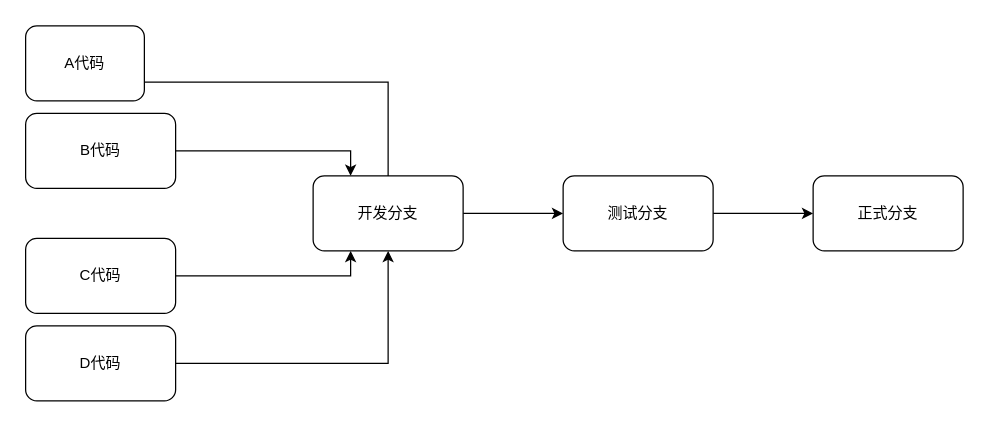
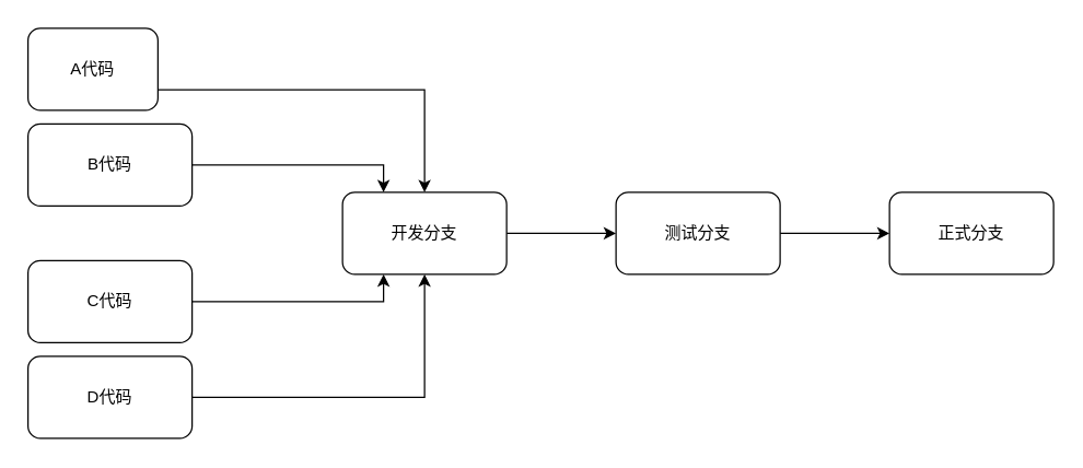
  <mxCell id="0" />
  <mxCell id="1" parent="0" />
- <mxCell id="2" value="" style="edgeStyle=orthogonalEdgeStyle;rounded=0;orthogonalLoop=1;jettySize=auto;html=1;exitX=1;exitY=0.75;exitDx=0;exitDy=0;endArrow=none;" parent="1" target="4" edge="1" source="8"><mxGeometry relative="1" as="geometry"><mxPoint x="160" y="170" as="sourcePoint" /></mxGeometry></mxCell>
+ <mxCell id="2" value="" style="edgeStyle=orthogonalEdgeStyle;rounded=0;orthogonalLoop=1;jettySize=auto;html=1;exitX=1;exitY=0.75;exitDx=0;exitDy=0;" parent="1" target="4" edge="1" source="8"><mxGeometry relative="1" as="geometry"><mxPoint x="160" y="170" as="sourcePoint" /></mxGeometry></mxCell>
  <mxCell id="3" value="" style="edgeStyle=orthogonalEdgeStyle;rounded=0;orthogonalLoop=1;jettySize=auto;html=1;" parent="1" source="4" target="6" edge="1"><mxGeometry relative="1" as="geometry" /></mxCell>
  <mxCell id="4" value="开发分支" style="rounded=1;whiteSpace=wrap;html=1;" parent="1" vertex="1"><mxGeometry x="250" y="140" width="120" height="60" as="geometry" /></mxCell>
  <mxCell id="5" value="" style="edgeStyle=orthogonalEdgeStyle;rounded=0;orthogonalLoop=1;jettySize=auto;html=1;" parent="1" source="6" target="7" edge="1"><mxGeometry relative="1" as="geometry" /></mxCell>
  <mxCell id="6" value="测试分支" style="whiteSpace=wrap;html=1;rounded=1;" parent="1" vertex="1"><mxGeometry x="450" y="140" width="120" height="60" as="geometry" /></mxCell>
  <mxCell id="7" value="正式分支" style="whiteSpace=wrap;html=1;rounded=1;" parent="1" vertex="1"><mxGeometry x="650" y="140" width="120" height="60" as="geometry" /></mxCell>
  <mxCell id="8" value="A代码" style="rounded=1;whiteSpace=wrap;html=1;" parent="1" vertex="1"><mxGeometry x="20" y="20" width="95" height="60" as="geometry" /></mxCell>
  <mxCell id="9" style="edgeStyle=orthogonalEdgeStyle;rounded=0;orthogonalLoop=1;jettySize=auto;html=1;entryX=0.25;entryY=0;entryDx=0;entryDy=0;" edge="1" parent="1" source="10" target="4"><mxGeometry relative="1" as="geometry" /></mxCell>
  <mxCell id="10" value="B代码" style="rounded=1;whiteSpace=wrap;html=1;" vertex="1" parent="1"><mxGeometry x="20" y="90" width="120" height="60" as="geometry" /></mxCell>
  <mxCell id="11" style="edgeStyle=orthogonalEdgeStyle;rounded=0;orthogonalLoop=1;jettySize=auto;html=1;entryX=0.25;entryY=1;entryDx=0;entryDy=0;" edge="1" parent="1" source="12" target="4"><mxGeometry relative="1" as="geometry" /></mxCell>
  <mxCell id="12" value="C代码" style="rounded=1;whiteSpace=wrap;html=1;" vertex="1" parent="1"><mxGeometry x="20" y="190" width="120" height="60" as="geometry" /></mxCell>
  <mxCell id="13" style="edgeStyle=orthogonalEdgeStyle;rounded=0;orthogonalLoop=1;jettySize=auto;html=1;entryX=0.5;entryY=1;entryDx=0;entryDy=0;" edge="1" parent="1" source="14" target="4"><mxGeometry relative="1" as="geometry" /></mxCell>
  <mxCell id="14" value="D代码" style="rounded=1;whiteSpace=wrap;html=1;" vertex="1" parent="1"><mxGeometry x="20" y="260" width="120" height="60" as="geometry" /></mxCell>
